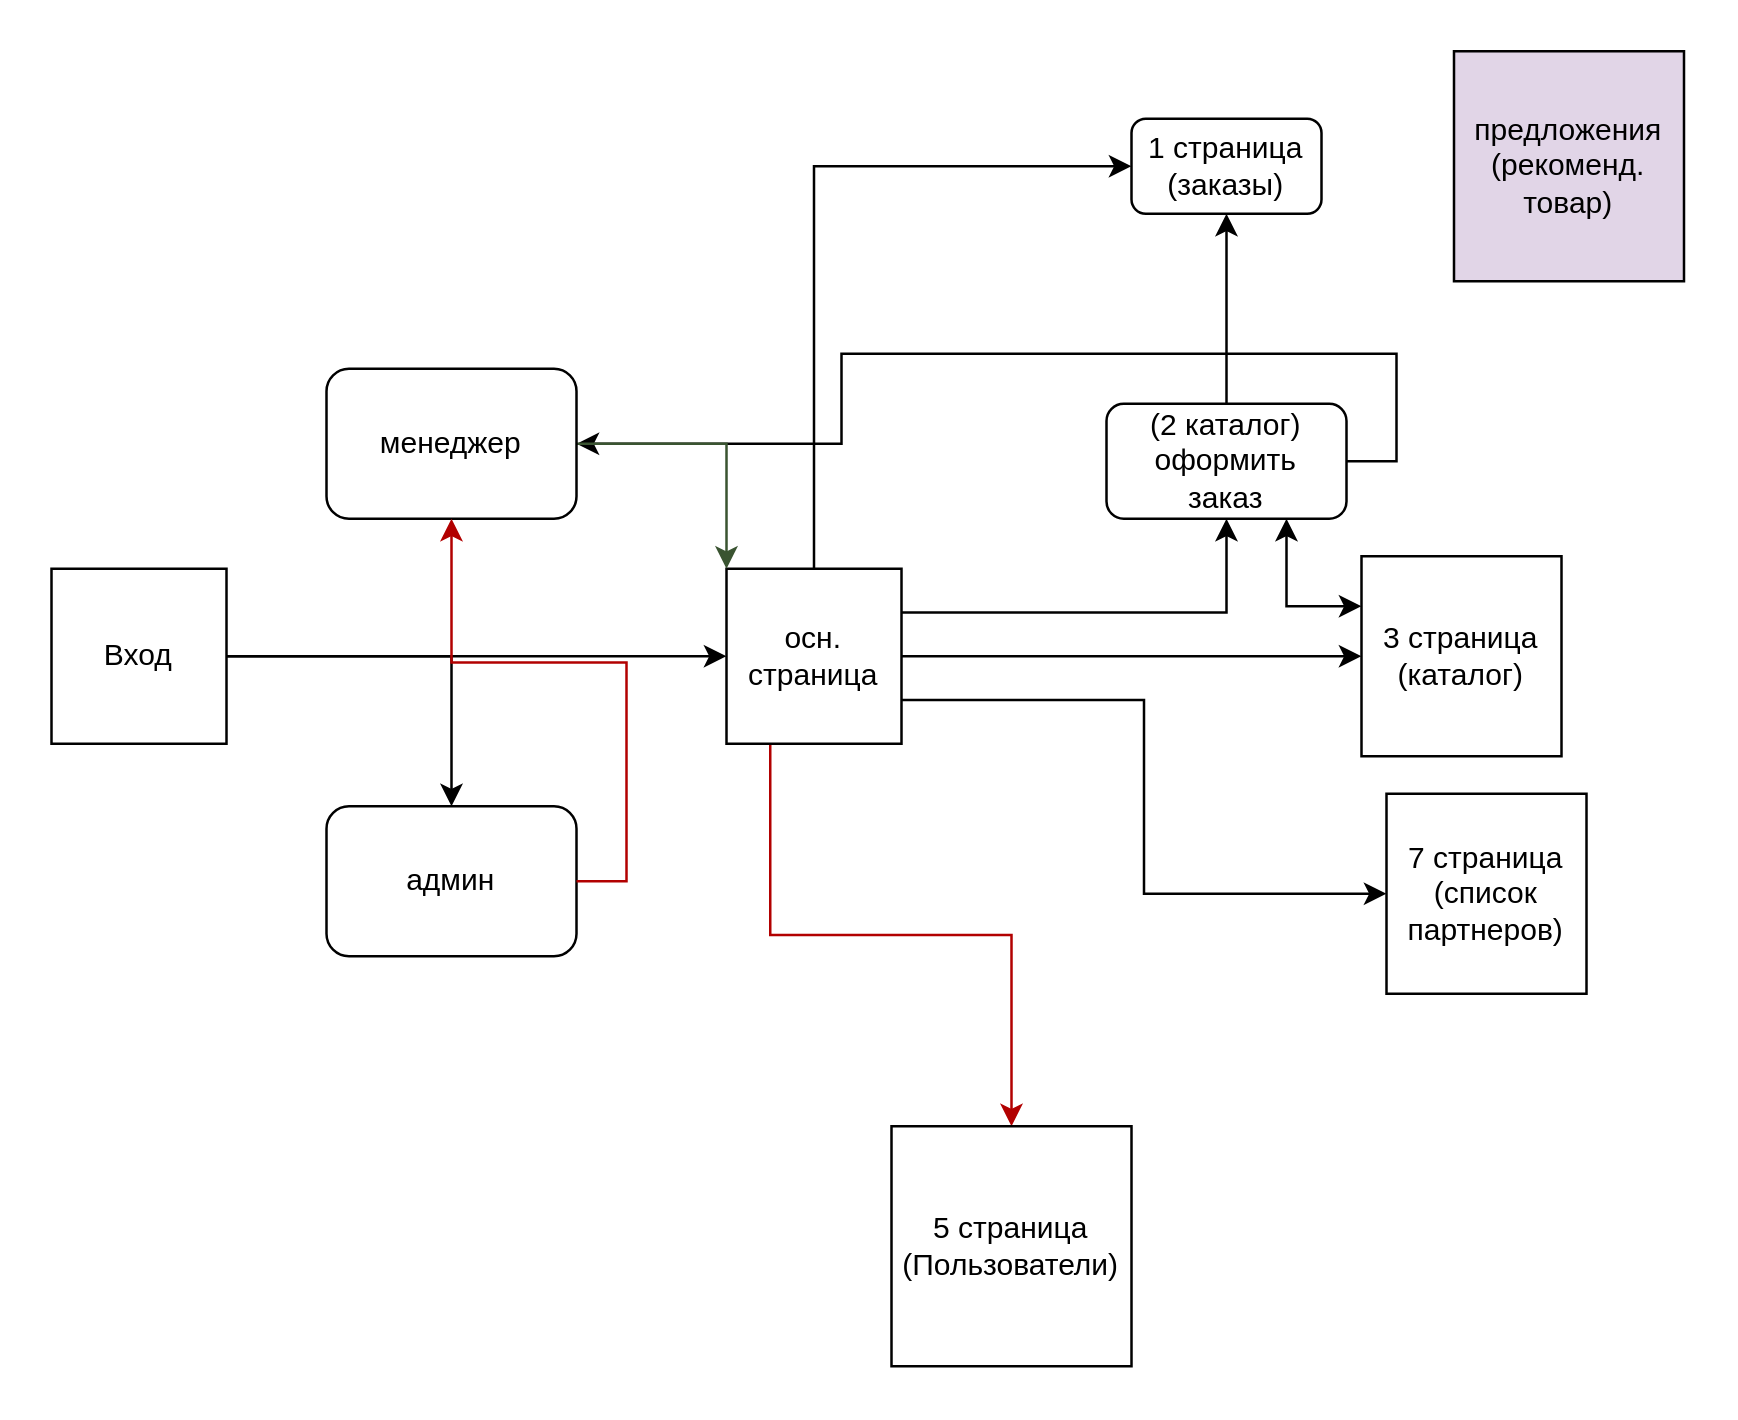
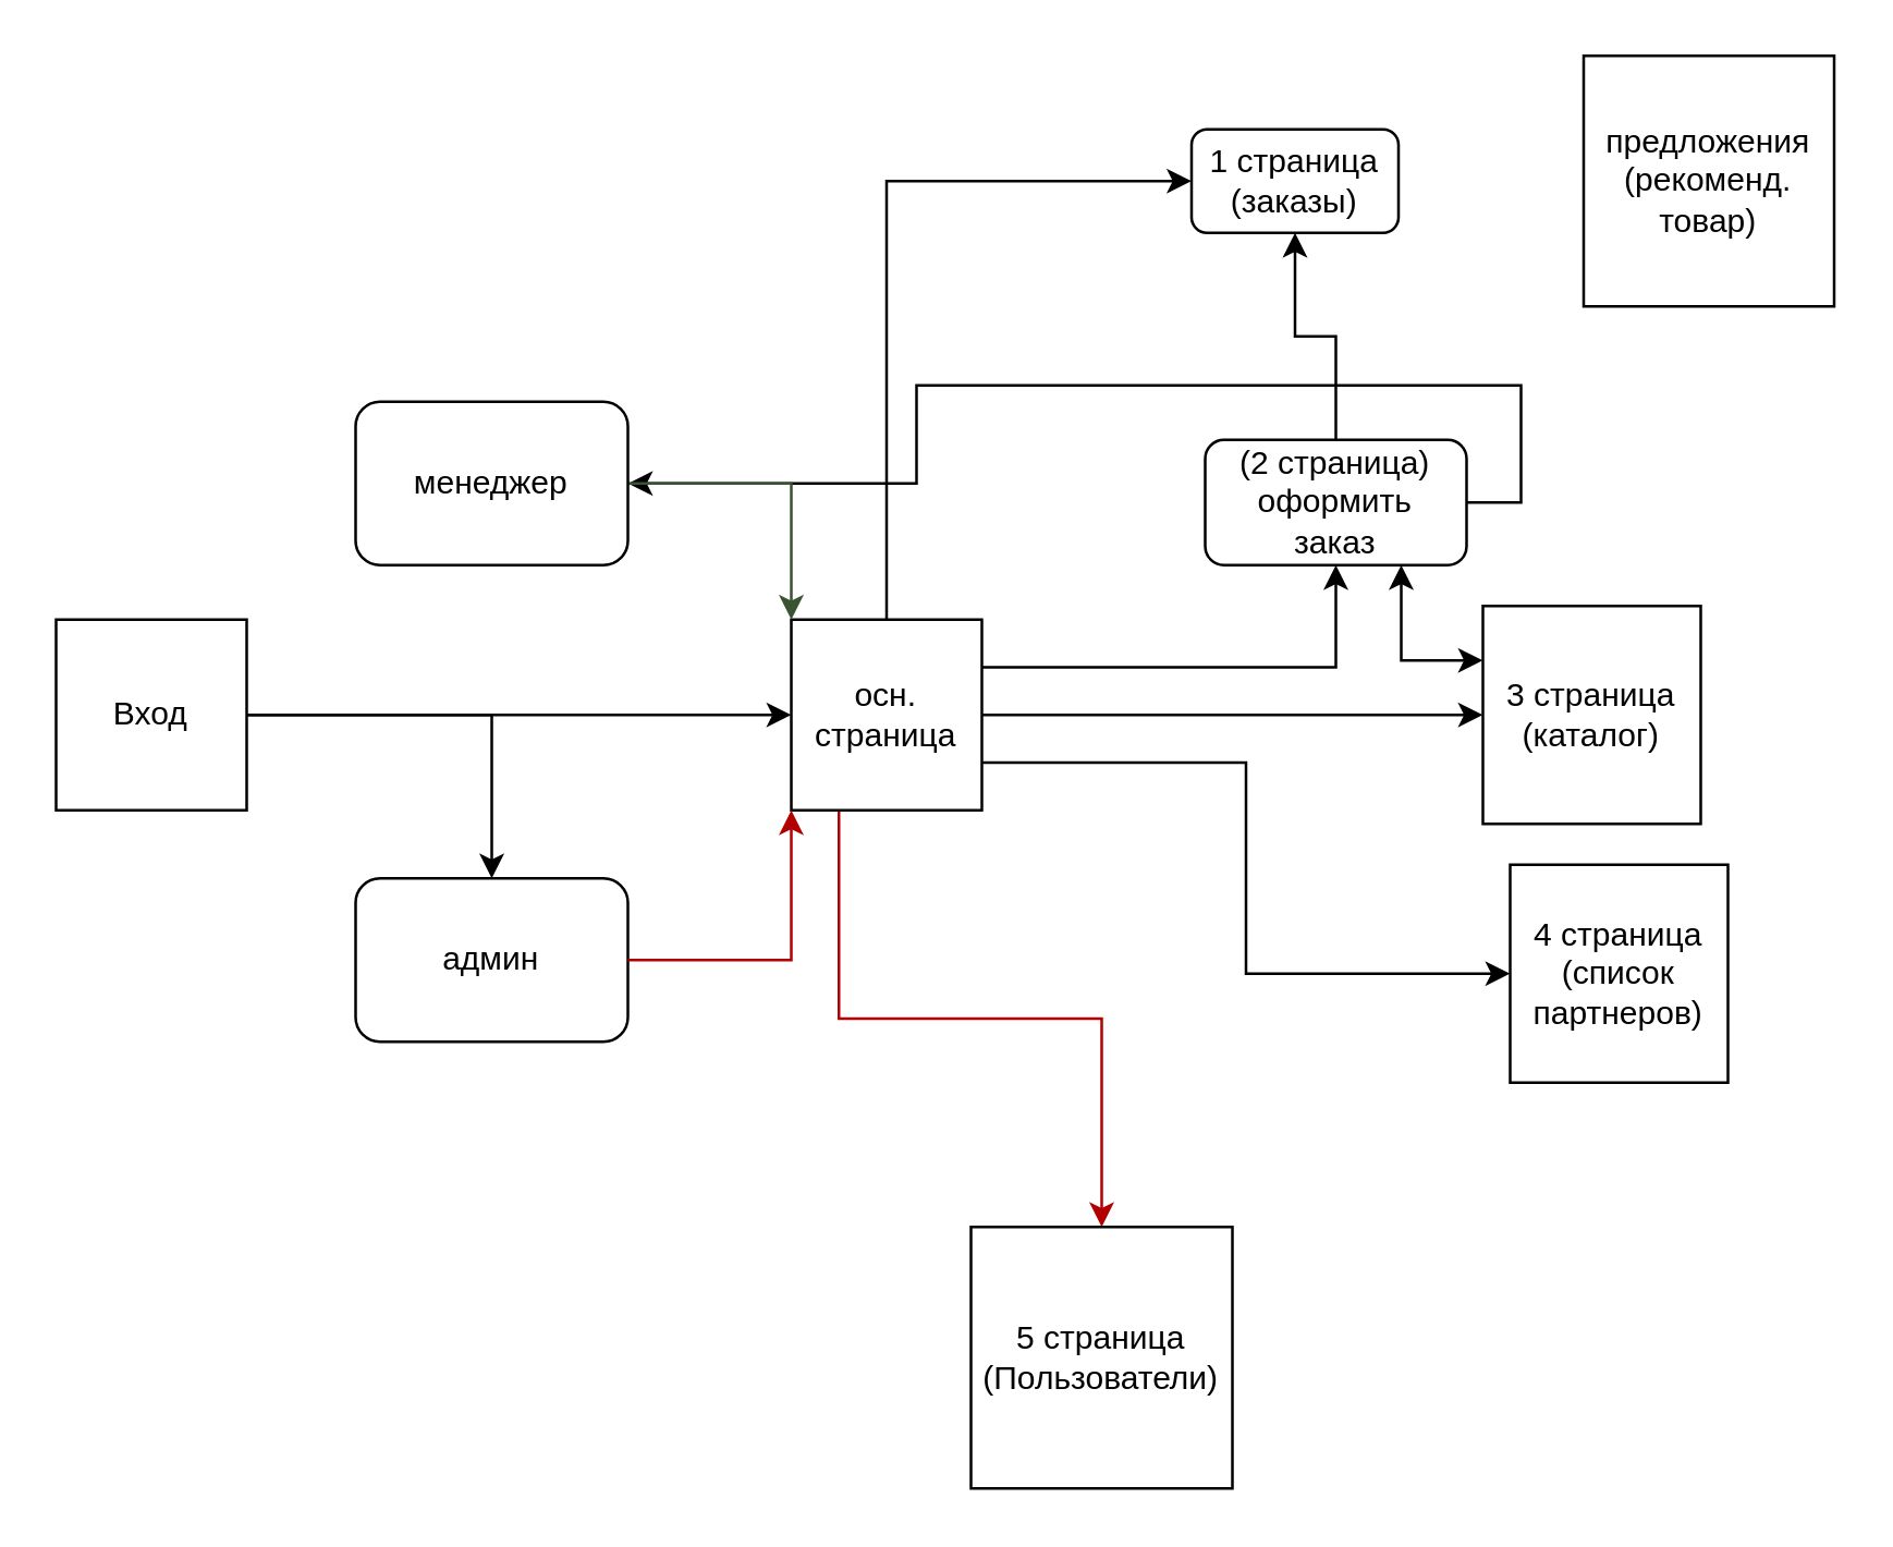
  <mxCell id="0" />
  <mxCell id="1" parent="0" />
  <mxCell id="2" value="" style="edgeStyle=orthogonalEdgeStyle;rounded=0;orthogonalLoop=1;jettySize=auto;html=1;" parent="1" source="4" target="11" edge="1"><mxGeometry relative="1" as="geometry" /></mxCell>
  <mxCell id="3" style="edgeStyle=orthogonalEdgeStyle;rounded=0;orthogonalLoop=1;jettySize=auto;html=1;exitX=1;exitY=0.5;exitDx=0;exitDy=0;entryX=0.5;entryY=0;entryDx=0;entryDy=0;" parent="1" source="4" target="14" edge="1"><mxGeometry relative="1" as="geometry" /></mxCell>
  <mxCell id="4" value="Вход" style="whiteSpace=wrap;html=1;aspect=fixed;" parent="1" vertex="1"><mxGeometry x="20" y="227" width="70" height="70" as="geometry" /></mxCell>
  <mxCell id="5" style="edgeStyle=orthogonalEdgeStyle;rounded=0;orthogonalLoop=1;jettySize=auto;html=1;exitX=1;exitY=0.5;exitDx=0;exitDy=0;" parent="1" source="11" target="17" edge="1"><mxGeometry relative="1" as="geometry"><mxPoint x="570" y="261.842" as="targetPoint" /></mxGeometry></mxCell>
  <mxCell id="6" style="edgeStyle=orthogonalEdgeStyle;rounded=0;orthogonalLoop=1;jettySize=auto;html=1;exitX=1;exitY=0.25;exitDx=0;exitDy=0;entryX=0.5;entryY=1;entryDx=0;entryDy=0;" parent="1" source="11" target="19" edge="1"><mxGeometry relative="1" as="geometry" /></mxCell>
  <mxCell id="7" style="edgeStyle=orthogonalEdgeStyle;rounded=0;orthogonalLoop=1;jettySize=auto;html=1;exitX=1;exitY=0.75;exitDx=0;exitDy=0;entryX=0;entryY=0.5;entryDx=0;entryDy=0;" parent="1" source="11" target="22" edge="1"><mxGeometry relative="1" as="geometry"><mxPoint x="506" y="340" as="targetPoint" /></mxGeometry></mxCell>
  <mxCell id="8" style="edgeStyle=orthogonalEdgeStyle;rounded=0;orthogonalLoop=1;jettySize=auto;html=1;exitX=0.25;exitY=1;exitDx=0;exitDy=0;entryX=0.5;entryY=0;entryDx=0;entryDy=0;fillColor=#e51400;strokeColor=#B20000;" parent="1" source="11" target="23" edge="1"><mxGeometry relative="1" as="geometry" /></mxCell>
  <mxCell id="9" style="edgeStyle=orthogonalEdgeStyle;rounded=0;orthogonalLoop=1;jettySize=auto;html=1;exitX=1;exitY=0.5;exitDx=0;exitDy=0;" parent="1" source="19" target="13" edge="1"><mxGeometry relative="1" as="geometry" /></mxCell>
  <mxCell id="10" style="edgeStyle=orthogonalEdgeStyle;rounded=0;orthogonalLoop=1;jettySize=auto;html=1;exitX=0.5;exitY=0;exitDx=0;exitDy=0;entryX=0;entryY=0.5;entryDx=0;entryDy=0;" parent="1" source="11" target="20" edge="1"><mxGeometry relative="1" as="geometry" /></mxCell>
  <mxCell id="11" value="осн. страница" style="whiteSpace=wrap;html=1;aspect=fixed;fillColor=none;" parent="1" vertex="1"><mxGeometry x="290" y="227" width="70" height="70" as="geometry" /></mxCell>
  <mxCell id="12" style="edgeStyle=orthogonalEdgeStyle;rounded=0;orthogonalLoop=1;jettySize=auto;html=1;exitX=1;exitY=0.5;exitDx=0;exitDy=0;entryX=0;entryY=0;entryDx=0;entryDy=0;fillColor=#6d8764;strokeColor=#3A5431;" parent="1" source="13" target="11" edge="1"><mxGeometry relative="1" as="geometry" /></mxCell>
  <mxCell id="13" value="менеджер" style="rounded=1;whiteSpace=wrap;html=1;" parent="1" vertex="1"><mxGeometry x="130" y="147" width="100" height="60" as="geometry" /></mxCell>
  <mxCell id="14" value="админ" style="rounded=1;whiteSpace=wrap;html=1;" parent="1" vertex="1"><mxGeometry x="130" y="322" width="100" height="60" as="geometry" /></mxCell>
- <mxCell id="15" style="edgeStyle=orthogonalEdgeStyle;rounded=0;orthogonalLoop=1;jettySize=auto;html=1;exitX=1;exitY=0.5;exitDx=0;exitDy=0;fillColor=#e51400;strokeColor=#B20000;" parent="1" source="14" target="13" edge="1"><mxGeometry relative="1" as="geometry" /></mxCell>
- <mxCell id="16" value="предложения&lt;div&gt;(рекоменд. товар)&lt;/div&gt;" style="whiteSpace=wrap;html=1;aspect=fixed;fillColor=#e1d5e7;" parent="1" vertex="1"><mxGeometry x="581" y="20" width="92" height="92" as="geometry" /></mxCell>
+ <mxCell id="15" style="edgeStyle=orthogonalEdgeStyle;rounded=0;orthogonalLoop=1;jettySize=auto;html=1;exitX=1;exitY=0.5;exitDx=0;exitDy=0;entryX=0;entryY=1;entryDx=0;entryDy=0;fillColor=#e51400;strokeColor=#B20000;" parent="1" source="14" target="11" edge="1"><mxGeometry relative="1" as="geometry" /></mxCell>
+ <mxCell id="16" value="предложения&lt;div&gt;(рекоменд. товар)&lt;/div&gt;" style="whiteSpace=wrap;html=1;aspect=fixed;" parent="1" vertex="1"><mxGeometry x="581" y="20" width="92" height="92" as="geometry" /></mxCell>
  <mxCell id="17" value="3 страница&lt;br&gt;(каталог)" style="whiteSpace=wrap;html=1;aspect=fixed;fillColor=none;" parent="1" vertex="1"><mxGeometry x="544" y="222.002" width="80" height="80" as="geometry" /></mxCell>
  <mxCell id="18" style="edgeStyle=orthogonalEdgeStyle;rounded=0;orthogonalLoop=1;jettySize=auto;html=1;exitX=0.5;exitY=0;exitDx=0;exitDy=0;entryX=0.5;entryY=1;entryDx=0;entryDy=0;" parent="1" source="19" target="20" edge="1"><mxGeometry relative="1" as="geometry" /></mxCell>
- <mxCell id="19" value="&lt;div&gt;(2 каталог)&lt;/div&gt;оформить&lt;div&gt;заказ&lt;/div&gt;" style="rounded=1;whiteSpace=wrap;html=1;" parent="1" vertex="1"><mxGeometry x="442" y="161" width="96" height="46" as="geometry" /></mxCell>
- <mxCell id="20" value="&lt;div&gt;1 страница&lt;/div&gt;(заказы)" style="rounded=1;whiteSpace=wrap;html=1;" parent="1" vertex="1"><mxGeometry x="452" y="47" width="76" height="38" as="geometry" /></mxCell>
+ <mxCell id="19" value="&lt;div&gt;(2 страница)&lt;/div&gt;оформить&lt;div&gt;заказ&lt;/div&gt;" style="rounded=1;whiteSpace=wrap;html=1;" parent="1" vertex="1"><mxGeometry x="442" y="161" width="96" height="46" as="geometry" /></mxCell>
+ <mxCell id="20" value="&lt;div&gt;1 страница&lt;/div&gt;(заказы)" style="rounded=1;whiteSpace=wrap;html=1;" parent="1" vertex="1"><mxGeometry x="437" y="47" width="76" height="38" as="geometry" /></mxCell>
  <mxCell id="21" value="" style="endArrow=classic;startArrow=classic;html=1;rounded=0;entryX=0.75;entryY=1;entryDx=0;entryDy=0;exitX=0;exitY=0.25;exitDx=0;exitDy=0;" parent="1" source="17" target="19" edge="1"><mxGeometry width="50" height="50" relative="1" as="geometry"><mxPoint x="498" y="294" as="sourcePoint" /><mxPoint x="548" y="244" as="targetPoint" /><Array as="points"><mxPoint x="514" y="242" /></Array></mxGeometry></mxCell>
- <mxCell id="22" value="7 страница&lt;br&gt;(список&lt;div&gt;партнеров)&lt;/div&gt;" style="whiteSpace=wrap;html=1;aspect=fixed;fillColor=none;" parent="1" vertex="1"><mxGeometry x="554" y="317.002" width="80" height="80" as="geometry" /></mxCell>
+ <mxCell id="22" value="4 страница&lt;br&gt;(список&lt;div&gt;партнеров)&lt;/div&gt;" style="whiteSpace=wrap;html=1;aspect=fixed;fillColor=none;" parent="1" vertex="1"><mxGeometry x="554" y="317.002" width="80" height="80" as="geometry" /></mxCell>
  <mxCell id="23" value="5 страница&lt;br&gt;(Пользователи)" style="whiteSpace=wrap;html=1;aspect=fixed;fillColor=none;" parent="1" vertex="1"><mxGeometry x="356" y="450" width="96" height="96" as="geometry" /></mxCell>
